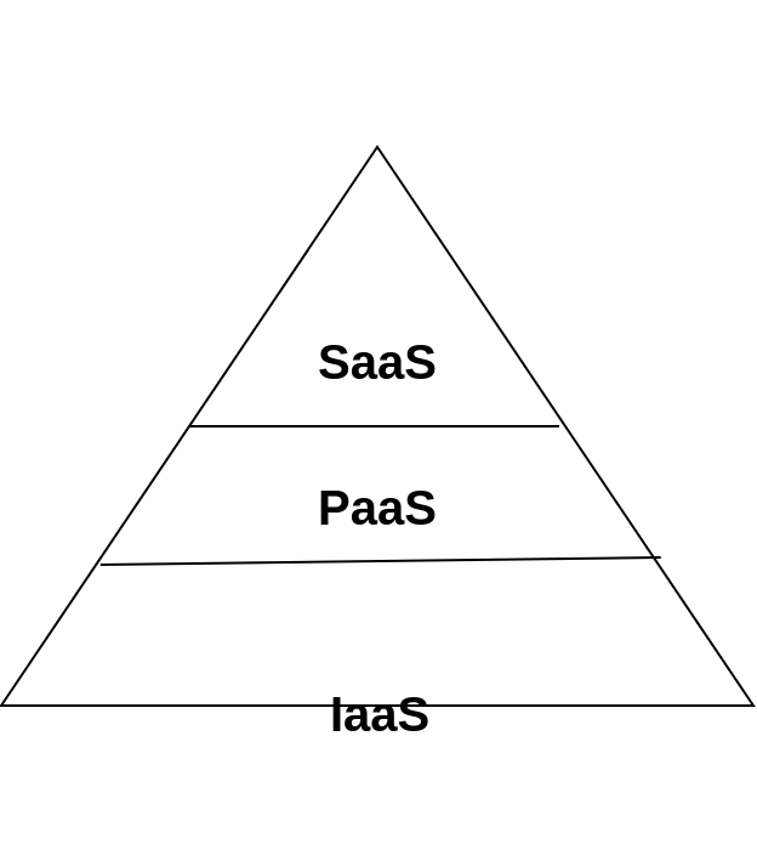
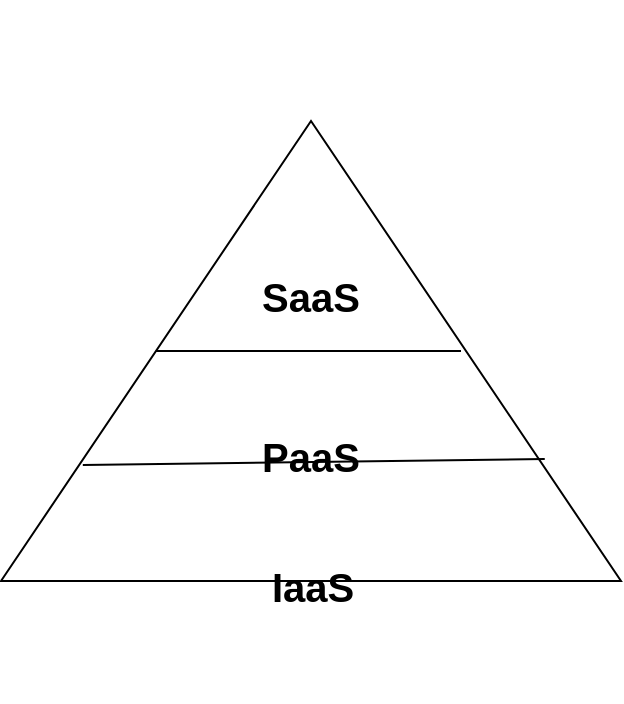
  <mxCell id="0" />
  <mxCell id="1" parent="0" />
  <mxCell id="2" value="" style="triangle;whiteSpace=wrap;html=1;rotation=-90;" vertex="1" parent="1"><mxGeometry x="20" y="20" width="230" height="310" as="geometry" /></mxCell>
  <mxCell id="3" value="" style="endArrow=none;html=1;exitX=0.252;exitY=0.132;exitDx=0;exitDy=0;exitPerimeter=0;entryX=0.265;entryY=0.877;entryDx=0;entryDy=0;entryPerimeter=0;" edge="1" parent="1" source="2" target="2"><mxGeometry width="50" height="50" relative="1" as="geometry"><mxPoint x="130" y="230" as="sourcePoint" /><mxPoint x="180" y="180" as="targetPoint" /></mxGeometry></mxCell>
  <mxCell id="4" value="" style="endArrow=none;html=1;exitX=0.5;exitY=0;exitDx=0;exitDy=0;" edge="1" parent="1" source="2"><mxGeometry width="50" height="50" relative="1" as="geometry"><mxPoint x="19.05" y="162.99" as="sourcePoint" /><mxPoint x="210" y="175" as="targetPoint" /></mxGeometry></mxCell>
- <mxCell id="5" value="&lt;b&gt;&lt;font style=&quot;font-size: 20px;&quot;&gt;PaaS&lt;/font&gt;&lt;/b&gt;" style="text;strokeColor=none;fillColor=none;align=left;verticalAlign=top;spacingLeft=4;spacingRight=4;overflow=hidden;rotatable=0;points=[[0,0.5],[1,0.5]];portConstraint=eastwest;whiteSpace=wrap;html=1;" vertex="1" parent="1"><mxGeometry x="105" y="190" width="60" height="26" as="geometry" /></mxCell>
+ <mxCell id="5" value="&lt;b&gt;&lt;font style=&quot;font-size: 20px;&quot;&gt;PaaS&lt;/font&gt;&lt;/b&gt;" style="text;strokeColor=none;fillColor=none;align=left;verticalAlign=top;spacingLeft=4;spacingRight=4;overflow=hidden;rotatable=0;points=[[0,0.5],[1,0.5]];portConstraint=eastwest;whiteSpace=wrap;html=1;" vertex="1" parent="1"><mxGeometry x="105" y="210" width="60" height="26" as="geometry" /></mxCell>
  <mxCell id="6" value="&lt;span style=&quot;font-size: 20px;&quot;&gt;&lt;b&gt;IaaS&lt;/b&gt;&lt;/span&gt;" style="text;strokeColor=none;fillColor=none;align=left;verticalAlign=top;spacingLeft=4;spacingRight=4;overflow=hidden;rotatable=0;points=[[0,0.5],[1,0.5]];portConstraint=eastwest;whiteSpace=wrap;html=1;" vertex="1" parent="1"><mxGeometry x="110" y="275" width="55" height="26" as="geometry" /></mxCell>
  <mxCell id="7" value="&lt;b&gt;&lt;font style=&quot;font-size: 20px;&quot;&gt;SaaS&lt;/font&gt;&lt;/b&gt;&lt;span style=&quot;color: rgba(0, 0, 0, 0); font-family: monospace; font-size: 0px;&quot;&gt;%3CmxGraphModel%3E%3Croot%3E%3CmxCell%20id%3D%220%22%2F%3E%3CmxCell%20id%3D%221%22%20parent%3D%220%22%2F%3E%3CmxCell%20id%3D%222%22%20value%3D%22%26lt%3Bb%26gt%3B%26lt%3Bfont%20style%3D%26quot%3Bfont-size%3A%2020px%3B%26quot%3B%26gt%3BPaaS%26lt%3B%2Ffont%26gt%3B%26lt%3B%2Fb%26gt%3B%22%20style%3D%22text%3BstrokeColor%3Dnone%3BfillColor%3Dnone%3Balign%3Dleft%3BverticalAlign%3Dtop%3BspacingLeft%3D4%3BspacingRight%3D4%3Boverflow%3Dhidden%3Brotatable%3D0%3Bpoints%3D%5B%5B0%2C0.5%5D%2C%5B1%2C0.5%5D%5D%3BportConstraint%3Deastwest%3BwhiteSpace%3Dwrap%3Bhtml%3D1%3B%22%20vertex%3D%221%22%20parent%3D%221%22%3E%3CmxGeometry%20x%3D%22215%22%20y%3D%22280%22%20width%3D%2260%22%20height%3D%2226%22%20as%3D%22geometry%22%2F%3E%3C%2FmxCell%3E%3C%2Froot%3E%3C%2FmxGraphModel%3E&lt;/span&gt;" style="text;strokeColor=none;fillColor=none;align=left;verticalAlign=top;spacingLeft=4;spacingRight=4;overflow=hidden;rotatable=0;points=[[0,0.5],[1,0.5]];portConstraint=eastwest;whiteSpace=wrap;html=1;" vertex="1" parent="1"><mxGeometry x="105" y="130" width="60" height="26" as="geometry" /></mxCell>
